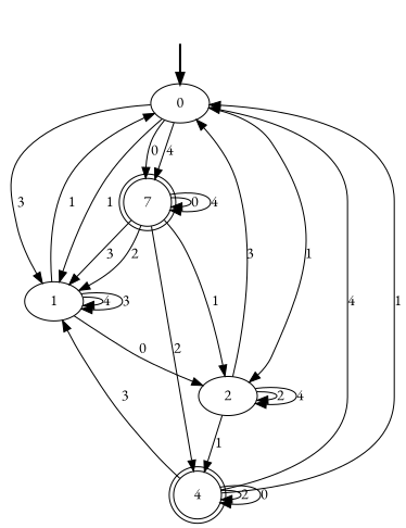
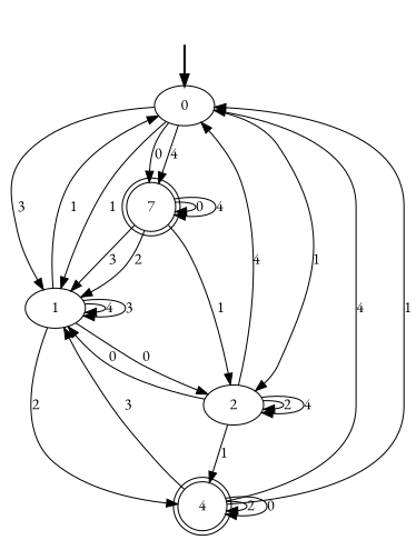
  digraph {
    fontname="EB Garamond"
    node [fontname="EB Garamond"]
    edge [fontname="EB Garamond"]
    fake [style=invisible]
    0 [root=true]
    1
    2
    n5 [label=7 shape=doublecircle]
    4 [shape=doublecircle]
    fake -> 0 [style=bold]
    0 -> 1 [label=1]
    0 -> 1 [label=3]
    0 -> 2 [label=1]
    0 -> n5 [label=4]
    0 -> n5 [label=0]
    1 -> 0 [label=1]
    1 -> 1 [label=4]
    1 -> 1 [label=3]
    1 -> 2 [label=0]
-   n5 -> 4 [label=2]
-   2 -> 0 [label=3]
+   1 -> 4 [label=2]
+   2 -> 0 [label=4]
+   2 -> 1 [label=0]
    2 -> 2 [label=2]
    2 -> 2 [label=4]
    2 -> 4 [label=1]
    n5 -> 1 [label=2]
    n5 -> 1 [label=3]
    n5 -> 2 [label=1]
    n5 -> n5 [label=0]
    n5 -> n5 [label=4]
    4 -> 0 [label=4]
    4 -> 0 [label=1]
    4 -> 1 [label=3]
    4 -> 4 [label=2]
    4 -> 4 [label=0]
  }
